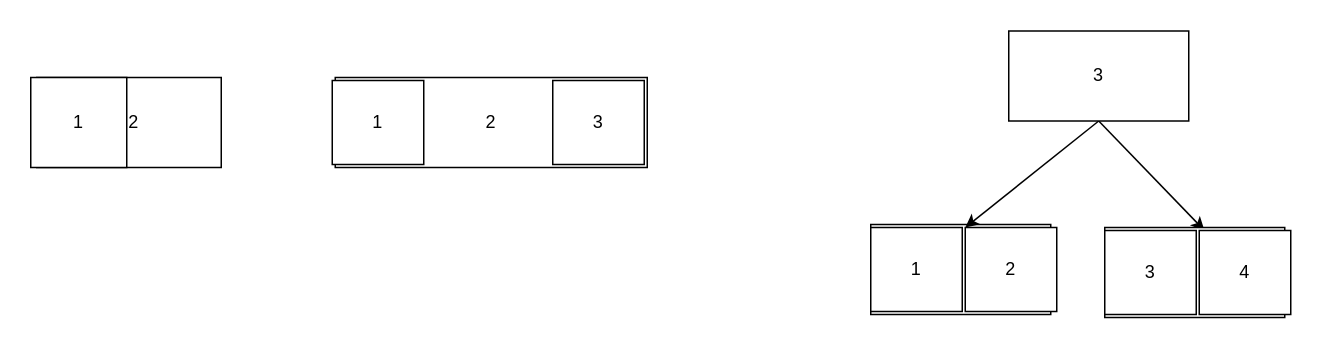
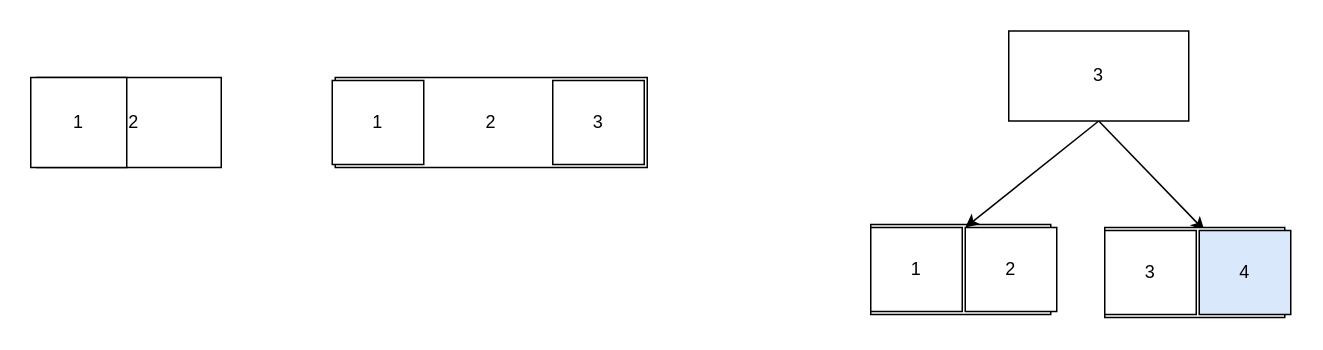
  <mxCell id="0" />
  <mxCell id="1" parent="0" />
  <mxCell id="2" value="" style="rounded=0;whiteSpace=wrap;html=1;" vertex="1" parent="1"><mxGeometry x="580" y="149" width="120" height="60" as="geometry" /></mxCell>
  <mxCell id="3" value="&lt;span style=&quot;white-space: pre;&quot;&gt; &lt;/span&gt;&lt;span style=&quot;white-space: pre;&quot;&gt; &lt;/span&gt;2" style="rounded=0;whiteSpace=wrap;html=1;" vertex="1" parent="1"><mxGeometry x="24" y="51" width="123" height="60" as="geometry" /></mxCell>
  <mxCell id="4" value="1" style="whiteSpace=wrap;html=1;" vertex="1" parent="1"><mxGeometry x="20" y="51" width="64" height="60" as="geometry" /></mxCell>
  <mxCell id="5" value="2" style="rounded=0;whiteSpace=wrap;html=1;" vertex="1" parent="1"><mxGeometry x="223" y="51" width="208" height="60" as="geometry" /></mxCell>
  <mxCell id="6" value="1" style="rounded=0;whiteSpace=wrap;html=1;" vertex="1" parent="1"><mxGeometry x="221" y="53" width="61" height="56" as="geometry" /></mxCell>
  <mxCell id="7" value="3" style="rounded=0;whiteSpace=wrap;html=1;" vertex="1" parent="1"><mxGeometry x="368" y="53" width="61" height="56" as="geometry" /></mxCell>
  <mxCell id="8" style="edgeStyle=none;rounded=0;orthogonalLoop=1;jettySize=auto;html=1;exitX=0.5;exitY=1;exitDx=0;exitDy=0;entryX=0;entryY=0;entryDx=0;entryDy=0;" edge="1" parent="1" source="10" target="12"><mxGeometry relative="1" as="geometry" /></mxCell>
  <mxCell id="9" style="edgeStyle=none;rounded=0;orthogonalLoop=1;jettySize=auto;html=1;exitX=0.5;exitY=1;exitDx=0;exitDy=0;" edge="1" parent="1" source="10" target="15"><mxGeometry relative="1" as="geometry" /></mxCell>
  <mxCell id="10" value="3" style="rounded=0;whiteSpace=wrap;html=1;" vertex="1" parent="1"><mxGeometry x="672" y="20" width="120" height="60" as="geometry" /></mxCell>
  <mxCell id="11" value="1" style="rounded=0;whiteSpace=wrap;html=1;" vertex="1" parent="1"><mxGeometry x="580" y="151" width="61" height="56" as="geometry" /></mxCell>
  <mxCell id="12" value="2" style="rounded=0;whiteSpace=wrap;html=1;" vertex="1" parent="1"><mxGeometry x="643" y="151" width="61" height="56" as="geometry" /></mxCell>
  <mxCell id="13" value="" style="rounded=0;whiteSpace=wrap;html=1;" vertex="1" parent="1"><mxGeometry x="736" y="151" width="120" height="60" as="geometry" /></mxCell>
  <mxCell id="14" value="3" style="rounded=0;whiteSpace=wrap;html=1;" vertex="1" parent="1"><mxGeometry x="736" y="153" width="61" height="56" as="geometry" /></mxCell>
- <mxCell id="15" value="4" style="rounded=0;whiteSpace=wrap;html=1;" vertex="1" parent="1"><mxGeometry x="799" y="153" width="61" height="56" as="geometry" /></mxCell>
+ <mxCell id="15" value="4" style="rounded=0;whiteSpace=wrap;html=1;fillColor=#dae8fc;" vertex="1" parent="1"><mxGeometry x="799" y="153" width="61" height="56" as="geometry" /></mxCell>
